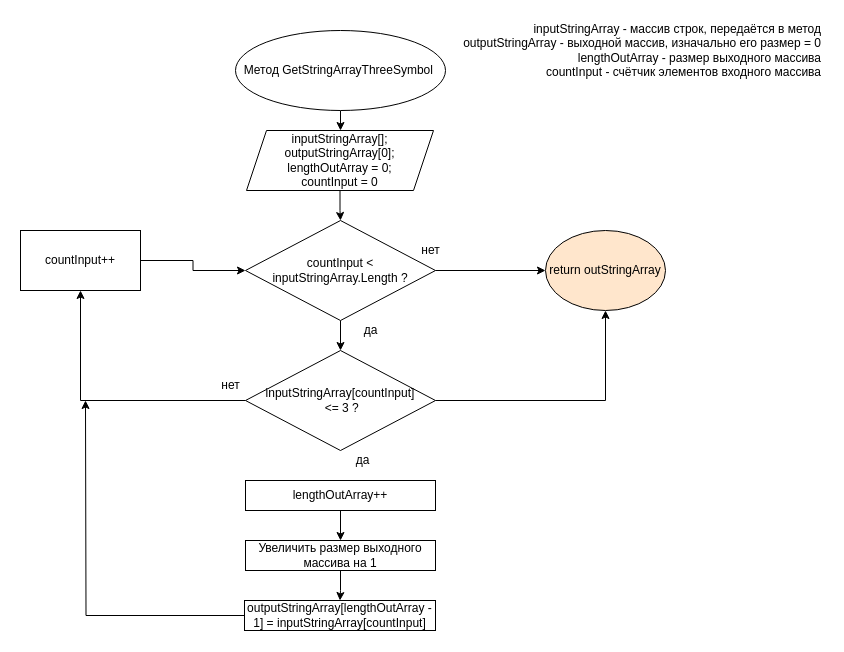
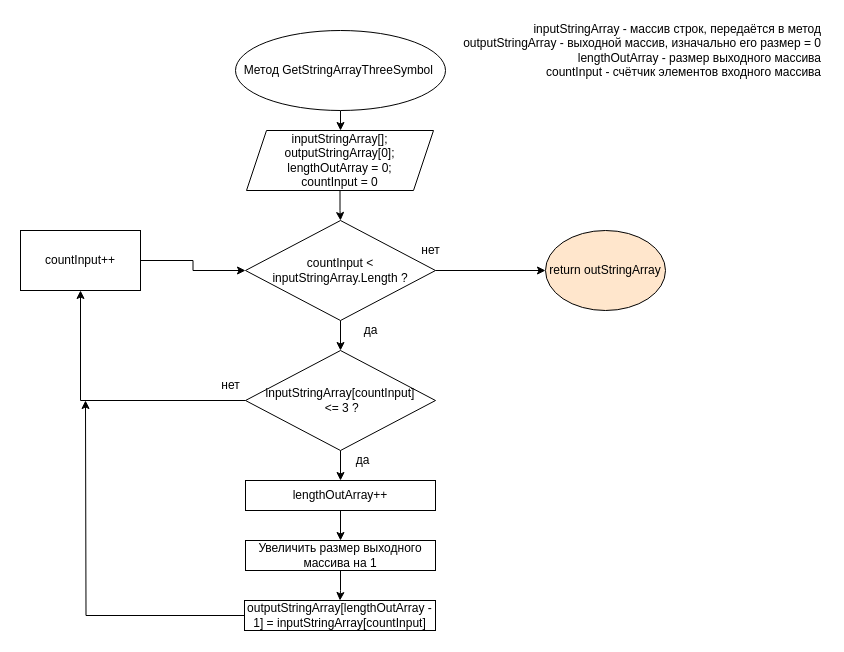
  <mxCell id="0" />
  <mxCell id="1" parent="0" />
  <mxCell id="2" value="" style="edgeStyle=orthogonalEdgeStyle;rounded=0;orthogonalLoop=1;jettySize=auto;html=1;" parent="1" source="3" target="5" edge="1"><mxGeometry relative="1" as="geometry" /></mxCell>
  <mxCell id="3" value="Метод GetStringArrayThreeSymbol&amp;nbsp;" style="ellipse;whiteSpace=wrap;html=1;" parent="1" vertex="1"><mxGeometry x="235" y="30" width="210" height="80" as="geometry" /></mxCell>
  <mxCell id="4" style="edgeStyle=orthogonalEdgeStyle;rounded=0;orthogonalLoop=1;jettySize=auto;html=1;entryX=0.5;entryY=0;entryDx=0;entryDy=0;" edge="1" parent="1" source="5" target="11"><mxGeometry relative="1" as="geometry" /></mxCell>
  <mxCell id="5" value="&lt;div&gt;inputStringArray[]; outputStringArray[0]; lengthOutArray = 0;&lt;/div&gt;&lt;div&gt;countInput = 0&lt;/div&gt;" style="shape=parallelogram;perimeter=parallelogramPerimeter;whiteSpace=wrap;html=1;fixedSize=1;" parent="1" vertex="1"><mxGeometry x="246" y="130" width="187" height="60" as="geometry" /></mxCell>
  <mxCell id="6" value="да" style="text;html=1;align=center;verticalAlign=middle;resizable=0;points=[];autosize=1;strokeColor=none;fillColor=none;" parent="1" vertex="1"><mxGeometry x="355" y="320" width="30" height="20" as="geometry" /></mxCell>
  <mxCell id="7" value="нет" style="text;html=1;align=center;verticalAlign=middle;resizable=0;points=[];autosize=1;strokeColor=none;fillColor=none;" parent="1" vertex="1"><mxGeometry x="415" y="240" width="30" height="20" as="geometry" /></mxCell>
  <mxCell id="8" value="return outStringArray" style="ellipse;whiteSpace=wrap;html=1;fillColor=#ffe6cc;" parent="1" vertex="1"><mxGeometry x="545" y="230" width="120" height="80" as="geometry" /></mxCell>
  <mxCell id="9" style="edgeStyle=orthogonalEdgeStyle;rounded=0;orthogonalLoop=1;jettySize=auto;html=1;entryX=0;entryY=0.5;entryDx=0;entryDy=0;" edge="1" parent="1" source="11" target="8"><mxGeometry relative="1" as="geometry" /></mxCell>
  <mxCell id="10" style="edgeStyle=orthogonalEdgeStyle;rounded=0;orthogonalLoop=1;jettySize=auto;html=1;entryX=0.5;entryY=0;entryDx=0;entryDy=0;" edge="1" parent="1" source="11" target="18"><mxGeometry relative="1" as="geometry" /></mxCell>
  <mxCell id="11" value="countInput &amp;lt; inputStringArray.Length ?" style="rhombus;whiteSpace=wrap;html=1;" parent="1" vertex="1"><mxGeometry x="245" y="220" width="190" height="100" as="geometry" /></mxCell>
  <mxCell id="12" value="да" style="text;html=1;align=center;verticalAlign=middle;resizable=0;points=[];autosize=1;strokeColor=none;fillColor=none;" parent="1" vertex="1"><mxGeometry x="347" y="450" width="30" height="20" as="geometry" /></mxCell>
  <mxCell id="13" value="нет" style="text;html=1;align=center;verticalAlign=middle;resizable=0;points=[];autosize=1;strokeColor=none;fillColor=none;" parent="1" vertex="1"><mxGeometry x="215" y="375" width="30" height="20" as="geometry" /></mxCell>
  <mxCell id="14" style="edgeStyle=orthogonalEdgeStyle;rounded=0;orthogonalLoop=1;jettySize=auto;html=1;entryX=0;entryY=0.5;entryDx=0;entryDy=0;" edge="1" parent="1" source="15" target="11"><mxGeometry relative="1" as="geometry" /></mxCell>
  <mxCell id="15" value="countInput++" style="rounded=0;whiteSpace=wrap;html=1;" parent="1" vertex="1"><mxGeometry x="20" y="230" width="120" height="60" as="geometry" /></mxCell>
  <mxCell id="16" style="edgeStyle=orthogonalEdgeStyle;rounded=0;orthogonalLoop=1;jettySize=auto;html=1;" edge="1" parent="1" source="18" target="15"><mxGeometry relative="1" as="geometry" /></mxCell>
- <mxCell id="17" style="edgeStyle=orthogonalEdgeStyle;rounded=0;orthogonalLoop=1;jettySize=auto;html=1;" edge="1" parent="1" source="18" target="8"><mxGeometry relative="1" as="geometry" /></mxCell>
+ <mxCell id="17" style="edgeStyle=orthogonalEdgeStyle;rounded=0;orthogonalLoop=1;jettySize=auto;html=1;entryX=0.5;entryY=0;entryDx=0;entryDy=0;" edge="1" parent="1" source="18" target="20"><mxGeometry relative="1" as="geometry" /></mxCell>
  <mxCell id="18" value="inputStringArray[countInput]&lt;br&gt;&amp;nbsp;&amp;lt;= 3 ?" style="rhombus;whiteSpace=wrap;html=1;" vertex="1" parent="1"><mxGeometry x="245" y="350" width="190" height="100" as="geometry" /></mxCell>
  <mxCell id="19" style="edgeStyle=orthogonalEdgeStyle;rounded=0;orthogonalLoop=1;jettySize=auto;html=1;entryX=0.5;entryY=0;entryDx=0;entryDy=0;" edge="1" parent="1" source="20" target="22"><mxGeometry relative="1" as="geometry" /></mxCell>
  <mxCell id="20" value="lengthOutArray++" style="rounded=0;whiteSpace=wrap;html=1;" vertex="1" parent="1"><mxGeometry x="245" y="480" width="190" height="30" as="geometry" /></mxCell>
  <mxCell id="21" style="edgeStyle=orthogonalEdgeStyle;rounded=0;orthogonalLoop=1;jettySize=auto;html=1;entryX=0.5;entryY=0;entryDx=0;entryDy=0;" edge="1" parent="1" source="22" target="24"><mxGeometry relative="1" as="geometry" /></mxCell>
  <mxCell id="22" value="Увеличить размер выходного массива на 1" style="rounded=0;whiteSpace=wrap;html=1;" vertex="1" parent="1"><mxGeometry x="245" y="540" width="190" height="30" as="geometry" /></mxCell>
  <mxCell id="23" style="edgeStyle=orthogonalEdgeStyle;rounded=0;orthogonalLoop=1;jettySize=auto;html=1;" edge="1" parent="1" source="24"><mxGeometry relative="1" as="geometry"><mxPoint x="85" y="400" as="targetPoint" /></mxGeometry></mxCell>
  <mxCell id="24" value="outputStringArray[lengthOutArray - 1] = inputStringArray[countInput]" style="rounded=0;whiteSpace=wrap;html=1;" vertex="1" parent="1"><mxGeometry x="244" y="600" width="191" height="30" as="geometry" /></mxCell>
  <mxCell id="25" value="inputStringArray - массив строк, передаётся в метод&lt;br&gt;outputStringArray - выходной массив, изначально его размер = 0&lt;br&gt;lengthOutArray - размер выходного массива&lt;br&gt;countInput - счётчик элементов входного массива" style="text;html=1;align=right;verticalAlign=middle;resizable=0;points=[];autosize=1;strokeColor=none;fillColor=none;" vertex="1" parent="1"><mxGeometry x="452" y="20" width="370" height="60" as="geometry" /></mxCell>
